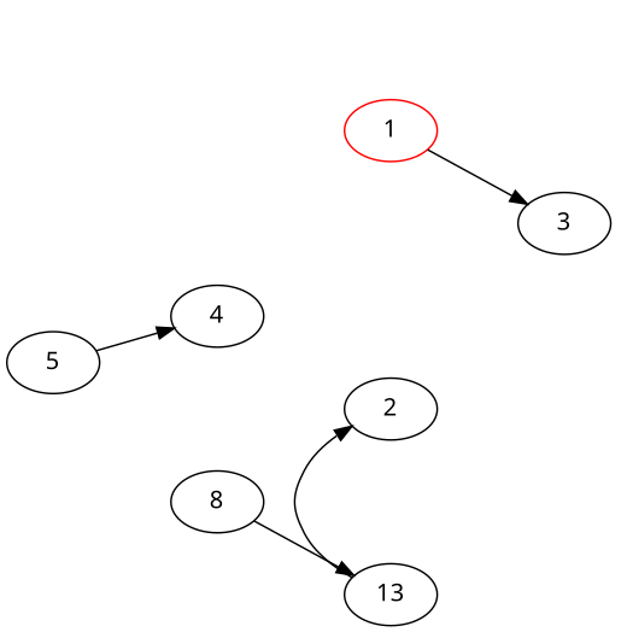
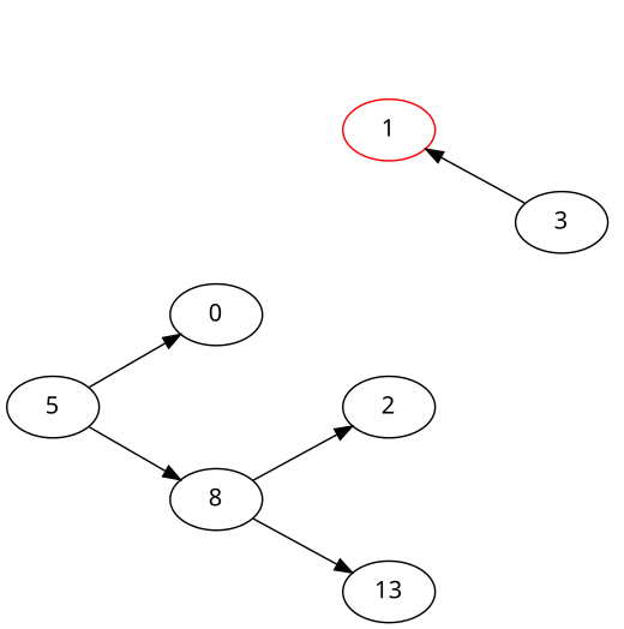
  digraph {
    fontname="Noto Sans"
    rankdir=LR
    node [fontname="Noto Sans"]
    edge [fontname="Noto Sans" style=invis]
    null1 [style=invis width=0.1]
-   4
+   4 [label=0]
    8
    1 [color=red]
    null2 [style=invis width=0.1]
    null3 [style=invis width=0.1]
    null4 [style=invis width=0.1]
    null5 [style=invis width=0.1]
    3
    null6 [style=invis width=0.1]
    n11 [label=2]
    n12 [label=13]
    5
    subgraph sub_1 {
      rank=same
      null1
      4
      8
    }
    subgraph sub_2 {
      rank=same
      1
      null2
      null3
    }
    subgraph sub_3 {
      rank=same
      null4
      null5
      3
    }
    subgraph sub_4 {
      rank=same
      null6
      n11
      n12
    }
    null1 -> 8
    4 -> null1
    4 -> null2
    4 -> null3
    8 -> null6
-   n12 -> n11 [style=""]
+   8 -> n11 [style=""]
    8 -> n12 [style=""]
    1 -> null2
    1 -> null4
    1 -> null5
-   1 -> 3 [style=""]
+   3 -> 1 [style=""]
    null2 -> null3
    null4 -> null5
    null5 -> 3
    null6 -> n12
    n11 -> null6
    5 -> null1
    5 -> 4 [style=""]
+   5 -> 8 [style=""]
  }
